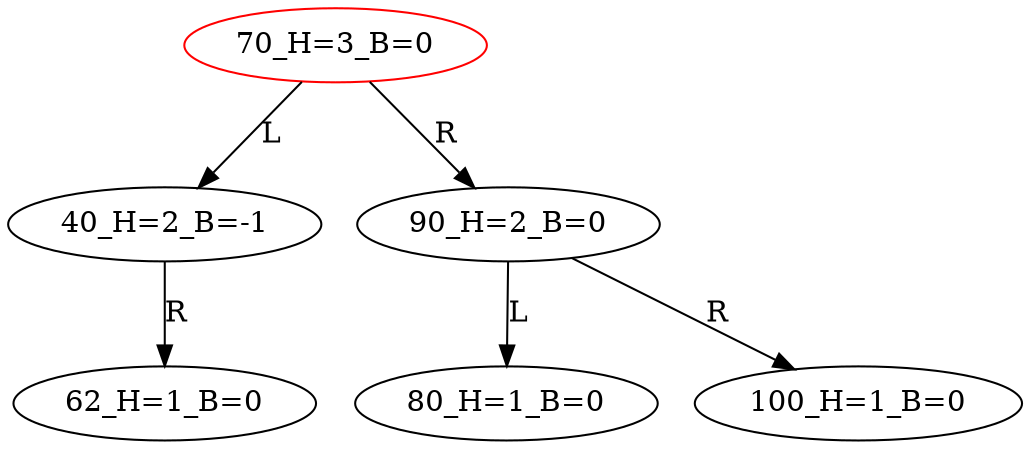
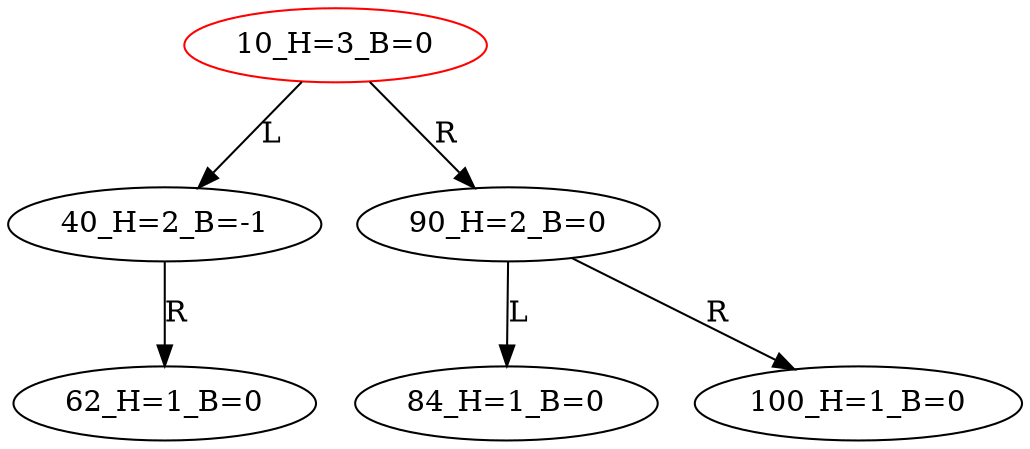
  digraph {
-   "70_H=3_B=0" [color=red]
+   "70_H=3_B=0" [color=red label="10_H=3_B=0"]
    "40_H=2_B=-1" [color=black]
    "90_H=2_B=0"
    n4 [label="62_H=1_B=0"]
-   "80_H=1_B=0"
+   "80_H=1_B=0" [label="84_H=1_B=0"]
    "100_H=1_B=0"
    "70_H=3_B=0" -> "40_H=2_B=-1" [label=L]
    "70_H=3_B=0" -> "90_H=2_B=0" [label=R]
    "40_H=2_B=-1" -> n4 [label=R]
    "90_H=2_B=0" -> "80_H=1_B=0" [label=L]
    "90_H=2_B=0" -> "100_H=1_B=0" [label=R]
  }
